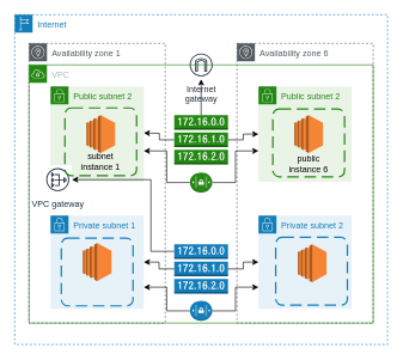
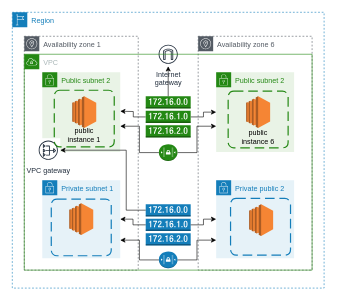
  <mxCell id="0" />
  <mxCell id="1" parent="0" />
- <mxCell id="2" value="Internet" style="points=[[0,0],[0.25,0],[0.5,0],[0.75,0],[1,0],[1,0.25],[1,0.5],[1,0.75],[1,1],[0.75,1],[0.5,1],[0.25,1],[0,1],[0,0.75],[0,0.5],[0,0.25]];outlineConnect=0;gradientColor=none;html=1;whiteSpace=wrap;fontSize=12;fontStyle=0;container=1;pointerEvents=0;collapsible=0;recursiveResize=0;shape=mxgraph.aws4.group;grIcon=mxgraph.aws4.group_region;strokeColor=#147EBA;fillColor=none;verticalAlign=top;align=left;spacingLeft=30;fontColor=#147EBA;dashed=1;" parent="1" vertex="1"><mxGeometry x="20" y="20" width="520" height="460" as="geometry" /></mxCell>
+ <mxCell id="2" value="Region" style="points=[[0,0],[0.25,0],[0.5,0],[0.75,0],[1,0],[1,0.25],[1,0.5],[1,0.75],[1,1],[0.75,1],[0.5,1],[0.25,1],[0,1],[0,0.75],[0,0.5],[0,0.25]];outlineConnect=0;gradientColor=none;html=1;whiteSpace=wrap;fontSize=12;fontStyle=0;container=1;pointerEvents=0;collapsible=0;recursiveResize=0;shape=mxgraph.aws4.group;grIcon=mxgraph.aws4.group_region;strokeColor=#147EBA;fillColor=none;verticalAlign=top;align=left;spacingLeft=30;fontColor=#147EBA;dashed=1;" parent="1" vertex="1"><mxGeometry x="20" y="20" width="520" height="460" as="geometry" /></mxCell>
  <mxCell id="3" value="Availability zone 1" style="sketch=0;outlineConnect=0;gradientColor=none;html=1;whiteSpace=wrap;fontSize=12;fontStyle=0;shape=mxgraph.aws4.group;grIcon=mxgraph.aws4.group_availability_zone;strokeColor=#545B64;fillColor=none;verticalAlign=top;align=left;spacingLeft=30;fontColor=#545B64;dashed=1;" parent="2" vertex="1"><mxGeometry x="20" y="40" width="190" height="390" as="geometry" /></mxCell>
  <mxCell id="4" value="Availability zone 6" style="sketch=0;outlineConnect=0;gradientColor=none;html=1;whiteSpace=wrap;fontSize=12;fontStyle=0;shape=mxgraph.aws4.group;grIcon=mxgraph.aws4.group_availability_zone;strokeColor=#545B64;fillColor=none;verticalAlign=top;align=left;spacingLeft=30;fontColor=#545B64;dashed=1;" parent="2" vertex="1"><mxGeometry x="310" y="40" width="190" height="390" as="geometry" /></mxCell>
  <mxCell id="5" value="Private subnet 1" style="points=[[0,0],[0.25,0],[0.5,0],[0.75,0],[1,0],[1,0.25],[1,0.5],[1,0.75],[1,1],[0.75,1],[0.5,1],[0.25,1],[0,1],[0,0.75],[0,0.5],[0,0.25]];outlineConnect=0;gradientColor=none;html=1;whiteSpace=wrap;fontSize=12;fontStyle=0;container=1;pointerEvents=0;collapsible=0;recursiveResize=0;shape=mxgraph.aws4.group;grIcon=mxgraph.aws4.group_security_group;grStroke=0;strokeColor=#147EBA;fillColor=#E6F2F8;verticalAlign=top;align=left;spacingLeft=30;fontColor=#147EBA;dashed=0;" parent="2" vertex="1"><mxGeometry x="50" y="280" width="130" height="130" as="geometry" /></mxCell>
- <mxCell id="6" value="Private subnet 2" style="points=[[0,0],[0.25,0],[0.5,0],[0.75,0],[1,0],[1,0.25],[1,0.5],[1,0.75],[1,1],[0.75,1],[0.5,1],[0.25,1],[0,1],[0,0.75],[0,0.5],[0,0.25]];outlineConnect=0;gradientColor=none;html=1;whiteSpace=wrap;fontSize=12;fontStyle=0;container=1;pointerEvents=0;collapsible=0;recursiveResize=0;shape=mxgraph.aws4.group;grIcon=mxgraph.aws4.group_security_group;grStroke=0;strokeColor=#147EBA;fillColor=#E6F2F8;verticalAlign=top;align=left;spacingLeft=30;fontColor=#147EBA;dashed=0;" parent="2" vertex="1"><mxGeometry x="340" y="280" width="130" height="130" as="geometry" /></mxCell>
+ <mxCell id="6" value="Private public 2" style="points=[[0,0],[0.25,0],[0.5,0],[0.75,0],[1,0],[1,0.25],[1,0.5],[1,0.75],[1,1],[0.75,1],[0.5,1],[0.25,1],[0,1],[0,0.75],[0,0.5],[0,0.25]];outlineConnect=0;gradientColor=none;html=1;whiteSpace=wrap;fontSize=12;fontStyle=0;container=1;pointerEvents=0;collapsible=0;recursiveResize=0;shape=mxgraph.aws4.group;grIcon=mxgraph.aws4.group_security_group;grStroke=0;strokeColor=#147EBA;fillColor=#E6F2F8;verticalAlign=top;align=left;spacingLeft=30;fontColor=#147EBA;dashed=0;" parent="2" vertex="1"><mxGeometry x="340" y="280" width="130" height="130" as="geometry" /></mxCell>
  <mxCell id="7" value="Internet&#10;gateway" style="sketch=0;outlineConnect=0;fontColor=#232F3E;gradientColor=none;strokeColor=#232F3E;fillColor=#ffffff;dashed=0;verticalLabelPosition=bottom;verticalAlign=top;align=center;html=1;fontSize=12;fontStyle=0;aspect=fixed;shape=mxgraph.aws4.resourceIcon;resIcon=mxgraph.aws4.internet_gateway;" parent="2" vertex="1"><mxGeometry x="240" y="50" width="40" height="40" as="geometry" /></mxCell>
  <mxCell id="8" value="Public subnet 2" style="points=[[0,0],[0.25,0],[0.5,0],[0.75,0],[1,0],[1,0.25],[1,0.5],[1,0.75],[1,1],[0.75,1],[0.5,1],[0.25,1],[0,1],[0,0.75],[0,0.5],[0,0.25]];outlineConnect=0;gradientColor=none;html=1;whiteSpace=wrap;fontSize=12;fontStyle=0;container=1;pointerEvents=0;collapsible=0;recursiveResize=0;shape=mxgraph.aws4.group;grIcon=mxgraph.aws4.group_security_group;grStroke=0;strokeColor=#248814;fillColor=#E9F3E6;verticalAlign=top;align=left;spacingLeft=30;fontColor=#248814;dashed=0;" parent="2" vertex="1"><mxGeometry x="50" y="100" width="130" height="133" as="geometry" /></mxCell>
  <mxCell id="9" value="" style="outlineConnect=0;dashed=0;verticalLabelPosition=bottom;verticalAlign=top;align=center;html=1;shape=mxgraph.aws3.ec2;fillColor=#F58534;gradientColor=none;movable=1;resizable=1;rotatable=1;deletable=1;editable=1;locked=0;connectable=1;" parent="2" vertex="1"><mxGeometry x="95" y="318.5" width="40" height="53" as="geometry" /></mxCell>
- <mxCell id="10" value="subnet instance 1" style="text;html=1;strokeColor=none;fillColor=none;align=center;verticalAlign=middle;whiteSpace=wrap;rounded=0;movable=1;resizable=1;rotatable=1;deletable=1;editable=1;locked=0;connectable=1;" parent="2" vertex="1"><mxGeometry x="90" y="190" width="60" height="30" as="geometry" /></mxCell>
+ <mxCell id="10" value="public instance 1" style="text;html=1;strokeColor=none;fillColor=none;align=center;verticalAlign=middle;whiteSpace=wrap;rounded=0;movable=1;resizable=1;rotatable=1;deletable=1;editable=1;locked=0;connectable=1;" parent="2" vertex="1"><mxGeometry x="90" y="190" width="60" height="30" as="geometry" /></mxCell>
  <mxCell id="11" value="" style="rounded=1;arcSize=10;dashed=1;strokeColor=#147eba;fillColor=none;gradientColor=none;dashPattern=8 4;strokeWidth=2;" parent="2" vertex="1"><mxGeometry x="65" y="311.5" width="100" height="94.5" as="geometry" /></mxCell>
  <mxCell id="12" value="VPC gateway" style="sketch=0;outlineConnect=0;fontColor=#232F3E;gradientColor=none;strokeColor=#232F3E;fillColor=#ffffff;dashed=0;verticalLabelPosition=bottom;verticalAlign=top;align=center;html=1;fontSize=12;fontStyle=0;aspect=fixed;shape=mxgraph.aws4.resourceIcon;resIcon=mxgraph.aws4.nat_gateway;" vertex="1" parent="2"><mxGeometry x="40" y="210" width="40" height="40" as="geometry" /></mxCell>
  <mxCell id="13" value="VPC" style="points=[[0,0],[0.25,0],[0.5,0],[0.75,0],[1,0],[1,0.25],[1,0.5],[1,0.75],[1,1],[0.75,1],[0.5,1],[0.25,1],[0,1],[0,0.75],[0,0.5],[0,0.25]];outlineConnect=0;gradientColor=none;html=1;whiteSpace=wrap;fontSize=12;fontStyle=0;container=1;pointerEvents=0;collapsible=0;recursiveResize=0;shape=mxgraph.aws4.group;grIcon=mxgraph.aws4.group_vpc;strokeColor=#248814;fillColor=none;verticalAlign=top;align=left;spacingLeft=30;fontColor=#AAB7B8;dashed=0;movable=1;resizable=1;rotatable=1;deletable=1;editable=1;locked=0;connectable=1;" parent="1" vertex="1"><mxGeometry x="40" y="90" width="480" height="360" as="geometry" /></mxCell>
  <mxCell id="14" value="Public subnet 2" style="points=[[0,0],[0.25,0],[0.5,0],[0.75,0],[1,0],[1,0.25],[1,0.5],[1,0.75],[1,1],[0.75,1],[0.5,1],[0.25,1],[0,1],[0,0.75],[0,0.5],[0,0.25]];outlineConnect=0;gradientColor=none;html=1;whiteSpace=wrap;fontSize=12;fontStyle=0;container=1;pointerEvents=0;collapsible=0;recursiveResize=0;shape=mxgraph.aws4.group;grIcon=mxgraph.aws4.group_security_group;grStroke=0;strokeColor=#248814;fillColor=#E9F3E6;verticalAlign=top;align=left;spacingLeft=30;fontColor=#248814;dashed=0;" parent="13" vertex="1"><mxGeometry x="320" y="30" width="130" height="133" as="geometry" /></mxCell>
  <mxCell id="15" value="" style="outlineConnect=0;dashed=0;verticalLabelPosition=bottom;verticalAlign=top;align=center;html=1;shape=mxgraph.aws3.ec2;fillColor=#F58534;gradientColor=none;movable=1;resizable=1;rotatable=1;deletable=1;editable=1;locked=0;connectable=1;" parent="14" vertex="1"><mxGeometry x="50" y="40" width="40" height="53" as="geometry" /></mxCell>
  <mxCell id="16" value="public instance 6" style="text;html=1;strokeColor=none;fillColor=none;align=center;verticalAlign=middle;whiteSpace=wrap;rounded=0;movable=1;resizable=1;rotatable=1;deletable=1;editable=1;locked=0;connectable=1;" parent="14" vertex="1"><mxGeometry x="40" y="93" width="60" height="30" as="geometry" /></mxCell>
  <mxCell id="17" value="" style="rounded=1;arcSize=10;dashed=1;strokeColor=#248814;fillColor=none;gradientColor=none;dashPattern=8 4;strokeWidth=2;" parent="14" vertex="1"><mxGeometry x="20" y="31.5" width="100" height="94.5" as="geometry" /></mxCell>
  <mxCell id="18" style="edgeStyle=orthogonalEdgeStyle;rounded=0;orthogonalLoop=1;jettySize=auto;html=1;" parent="13" source="20" edge="1"><mxGeometry relative="1" as="geometry"><mxPoint x="160" y="95" as="targetPoint" /></mxGeometry></mxCell>
  <mxCell id="19" style="edgeStyle=orthogonalEdgeStyle;rounded=0;orthogonalLoop=1;jettySize=auto;html=1;" parent="13" source="20" target="14" edge="1"><mxGeometry relative="1" as="geometry" /></mxCell>
  <mxCell id="20" value="" style="outlineConnect=0;dashed=0;verticalLabelPosition=bottom;verticalAlign=top;align=center;html=1;shape=mxgraph.aws3.route_table;fillColor=#248814;gradientColor=none;" parent="13" vertex="1"><mxGeometry x="202.5" y="70" width="75" height="69" as="geometry" /></mxCell>
  <mxCell id="21" value="" style="outlineConnect=0;dashed=0;verticalLabelPosition=bottom;verticalAlign=top;align=center;html=1;shape=mxgraph.aws3.route_table;fillColor=#147eba;gradientColor=none;" parent="13" vertex="1"><mxGeometry x="202.5" y="250" width="75" height="69" as="geometry" /></mxCell>
  <mxCell id="22" style="edgeStyle=orthogonalEdgeStyle;rounded=0;orthogonalLoop=1;jettySize=auto;html=1;" parent="13" source="24" edge="1"><mxGeometry relative="1" as="geometry"><mxPoint x="160" y="120" as="targetPoint" /><Array as="points"><mxPoint x="192" y="164" /><mxPoint x="192" y="120" /></Array></mxGeometry></mxCell>
  <mxCell id="23" style="edgeStyle=orthogonalEdgeStyle;rounded=0;orthogonalLoop=1;jettySize=auto;html=1;" parent="13" source="24" target="14" edge="1"><mxGeometry relative="1" as="geometry"><Array as="points"><mxPoint x="288" y="164" /><mxPoint x="288" y="120" /></Array></mxGeometry></mxCell>
  <mxCell id="24" value="" style="outlineConnect=0;dashed=0;verticalLabelPosition=bottom;verticalAlign=top;align=center;html=1;shape=mxgraph.aws3.network_access_controllist;fillColor=#248814;gradientColor=none;" parent="13" vertex="1"><mxGeometry x="224.5" y="150" width="31" height="28" as="geometry" /></mxCell>
  <mxCell id="25" value="" style="outlineConnect=0;dashed=0;verticalLabelPosition=bottom;verticalAlign=top;align=center;html=1;shape=mxgraph.aws3.network_access_controllist;fillColor=#147eba;gradientColor=none;" parent="13" vertex="1"><mxGeometry x="224.5" y="329" width="31" height="28" as="geometry" /></mxCell>
  <mxCell id="26" value="" style="outlineConnect=0;dashed=0;verticalLabelPosition=bottom;verticalAlign=top;align=center;html=1;shape=mxgraph.aws3.ec2;fillColor=#F58534;gradientColor=none;movable=1;resizable=1;rotatable=1;deletable=1;editable=1;locked=0;connectable=1;" parent="13" vertex="1"><mxGeometry x="375" y="250" width="40" height="53" as="geometry" /></mxCell>
  <mxCell id="27" value="" style="outlineConnect=0;dashed=0;verticalLabelPosition=bottom;verticalAlign=top;align=center;html=1;shape=mxgraph.aws3.ec2;fillColor=#F58534;gradientColor=none;movable=1;resizable=1;rotatable=1;deletable=1;editable=1;locked=0;connectable=1;" parent="13" vertex="1"><mxGeometry x="80" y="70" width="40" height="53" as="geometry" /></mxCell>
  <mxCell id="28" value="" style="rounded=1;arcSize=10;dashed=1;strokeColor=#248814;fillColor=none;gradientColor=none;dashPattern=8 4;strokeWidth=2;" parent="13" vertex="1"><mxGeometry x="50" y="60" width="100" height="94.5" as="geometry" /></mxCell>
  <mxCell id="29" value="" style="rounded=1;arcSize=10;dashed=1;strokeColor=#147eba;fillColor=none;gradientColor=none;dashPattern=8 4;strokeWidth=2;" parent="13" vertex="1"><mxGeometry x="344" y="240.5" width="100" height="94.5" as="geometry" /></mxCell>
  <mxCell id="30" style="edgeStyle=orthogonalEdgeStyle;rounded=0;orthogonalLoop=1;jettySize=auto;html=1;" parent="1" source="21" target="5" edge="1"><mxGeometry relative="1" as="geometry" /></mxCell>
  <mxCell id="31" style="edgeStyle=orthogonalEdgeStyle;rounded=0;orthogonalLoop=1;jettySize=auto;html=1;" parent="1" source="21" target="6" edge="1"><mxGeometry relative="1" as="geometry" /></mxCell>
  <mxCell id="32" style="edgeStyle=orthogonalEdgeStyle;rounded=0;orthogonalLoop=1;jettySize=auto;html=1;" parent="1" source="25" target="5" edge="1"><mxGeometry relative="1" as="geometry"><Array as="points"><mxPoint x="232" y="433" /><mxPoint x="232" y="400" /></Array></mxGeometry></mxCell>
  <mxCell id="33" style="edgeStyle=orthogonalEdgeStyle;rounded=0;orthogonalLoop=1;jettySize=auto;html=1;" parent="1" source="25" target="6" edge="1"><mxGeometry relative="1" as="geometry"><Array as="points"><mxPoint x="328" y="433" /><mxPoint x="328" y="400" /></Array></mxGeometry></mxCell>
  <mxCell id="34" style="edgeStyle=orthogonalEdgeStyle;rounded=0;orthogonalLoop=1;jettySize=auto;html=1;" edge="1" parent="1" source="20" target="7"><mxGeometry relative="1" as="geometry" /></mxCell>
  <mxCell id="35" style="edgeStyle=orthogonalEdgeStyle;rounded=0;orthogonalLoop=1;jettySize=auto;html=1;" edge="1" parent="1" source="21" target="12"><mxGeometry relative="1" as="geometry"><Array as="points"><mxPoint x="210" y="350" /><mxPoint x="210" y="250" /></Array></mxGeometry></mxCell>
